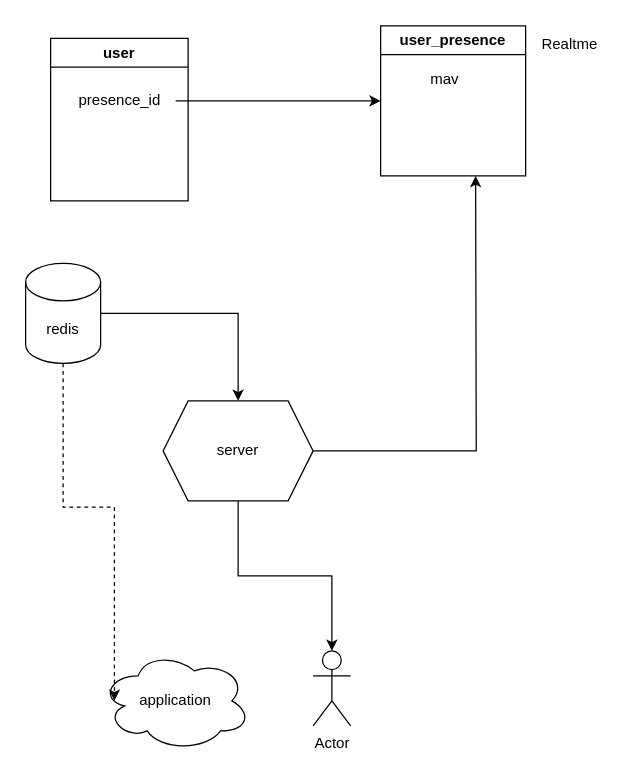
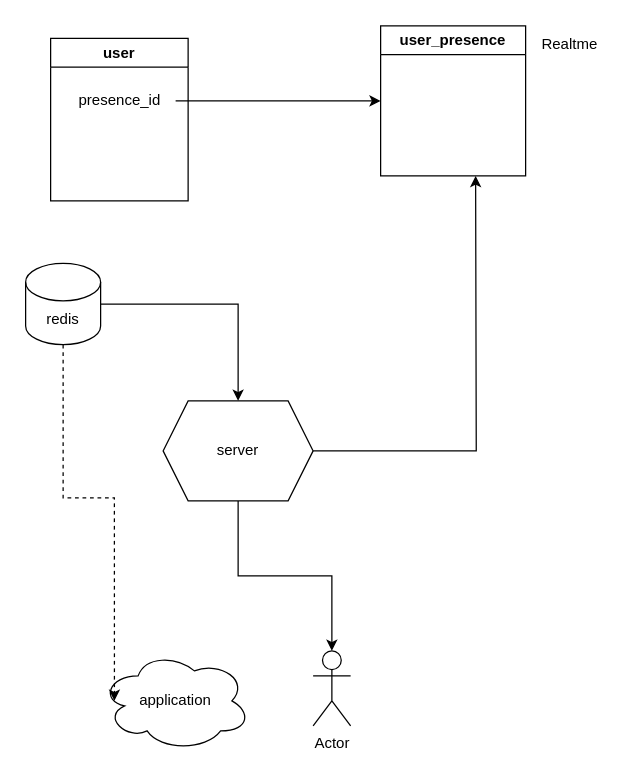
  <mxCell id="0" />
  <mxCell id="1" parent="0" />
  <mxCell id="2" value="user" style="swimlane;whiteSpace=wrap;html=1;" vertex="1" parent="1"><mxGeometry x="40" y="30" width="110" height="130" as="geometry" /></mxCell>
  <mxCell id="3" value="presence_id" style="text;html=1;align=center;verticalAlign=middle;resizable=0;points=[];autosize=1;strokeColor=none;fillColor=none;" vertex="1" parent="2"><mxGeometry x="10" y="35" width="90" height="30" as="geometry" /></mxCell>
  <mxCell id="4" value="user_presence" style="swimlane;whiteSpace=wrap;html=1;" vertex="1" parent="1"><mxGeometry x="304" y="20" width="116" height="120" as="geometry" /></mxCell>
- <mxCell id="5" value="mav" style="text;html=1;align=center;verticalAlign=middle;resizable=0;points=[];autosize=1;strokeColor=none;fillColor=none;" vertex="1" parent="4"><mxGeometry x="26" y="28" width="50" height="30" as="geometry" /></mxCell>
  <mxCell id="6" style="edgeStyle=orthogonalEdgeStyle;rounded=0;orthogonalLoop=1;jettySize=auto;html=1;entryX=0;entryY=0.5;entryDx=0;entryDy=0;" edge="1" parent="1" source="3" target="4"><mxGeometry relative="1" as="geometry" /></mxCell>
  <mxCell id="7" value="application" style="ellipse;shape=cloud;whiteSpace=wrap;html=1;" vertex="1" parent="1"><mxGeometry x="80" y="520" width="120" height="80" as="geometry" /></mxCell>
  <mxCell id="8" value="Actor" style="shape=umlActor;verticalLabelPosition=bottom;verticalAlign=top;html=1;outlineConnect=0;" vertex="1" parent="1"><mxGeometry x="250" y="520" width="30" height="60" as="geometry" /></mxCell>
  <mxCell id="9" style="edgeStyle=orthogonalEdgeStyle;rounded=0;orthogonalLoop=1;jettySize=auto;html=1;" edge="1" parent="1" source="11" target="8"><mxGeometry relative="1" as="geometry" /></mxCell>
  <mxCell id="10" style="edgeStyle=orthogonalEdgeStyle;rounded=0;orthogonalLoop=1;jettySize=auto;html=1;" edge="1" parent="1" source="11"><mxGeometry relative="1" as="geometry"><mxPoint x="380" y="140" as="targetPoint" /></mxGeometry></mxCell>
  <mxCell id="11" value="server" style="shape=hexagon;perimeter=hexagonPerimeter2;whiteSpace=wrap;html=1;fixedSize=1;" vertex="1" parent="1"><mxGeometry x="130" y="320" width="120" height="80" as="geometry" /></mxCell>
  <mxCell id="12" style="edgeStyle=orthogonalEdgeStyle;rounded=0;orthogonalLoop=1;jettySize=auto;html=1;" edge="1" parent="1" source="13" target="11"><mxGeometry relative="1" as="geometry" /></mxCell>
- <mxCell id="13" value="redis" style="shape=cylinder3;whiteSpace=wrap;html=1;boundedLbl=1;backgroundOutline=1;size=15;" vertex="1" parent="1"><mxGeometry x="20" y="210" width="60" height="80" as="geometry" /></mxCell>
+ <mxCell id="13" value="redis" style="shape=cylinder3;whiteSpace=wrap;html=1;boundedLbl=1;backgroundOutline=1;size=15;" vertex="1" parent="1"><mxGeometry x="20" y="210" width="60" height="65" as="geometry" /></mxCell>
  <mxCell id="14" value="Realtme" style="text;html=1;align=center;verticalAlign=middle;resizable=0;points=[];autosize=1;strokeColor=none;fillColor=none;" vertex="1" parent="1"><mxGeometry x="420" y="20" width="70" height="30" as="geometry" /></mxCell>
  <mxCell id="15" style="edgeStyle=orthogonalEdgeStyle;rounded=0;orthogonalLoop=1;jettySize=auto;html=1;entryX=0.092;entryY=0.5;entryDx=0;entryDy=0;entryPerimeter=0;dashed=1;" edge="1" parent="1" source="13" target="7"><mxGeometry relative="1" as="geometry" /></mxCell>
